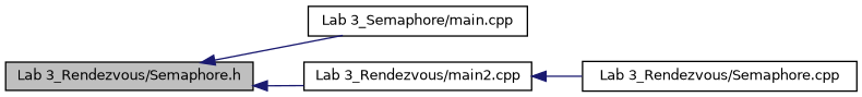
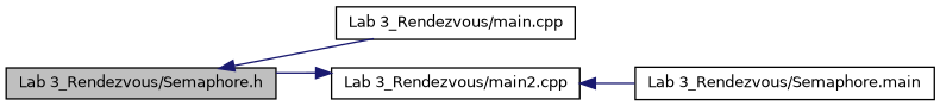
  digraph {
    rankdir=LR
    node [color=black fillcolor=white fontname=Helvetica fontsize=10 shape=record style=filled]
    edge [color=midnightblue dir=back fontname=Helvetica fontsize=10 labelfontname=Helvetica labelfontsize=10 style=solid]
    n1 [fillcolor=grey75 fontcolor=black height=0.2 label="Lab 3_Rendezvous/Semaphore.h" width=0.4]
-   n2 [height=0.2 label="Lab 3_Semaphore/main.cpp" width=0.4]
+   n2 [height=0.2 label="Lab 3_Rendezvous/main.cpp" width=0.4]
    n3 [height=0.2 label="Lab 3_Rendezvous/main2.cpp" width=0.4]
-   n4 [height=0.2 label="Lab 3_Rendezvous/Semaphore.cpp" width=0.4]
+   n4 [height=0.2 label="Lab 3_Rendezvous/Semaphore.main" width=0.4]
    n1 -> n2
-   n1 -> n3
+   n3 -> n1
    n3 -> n4
  }
